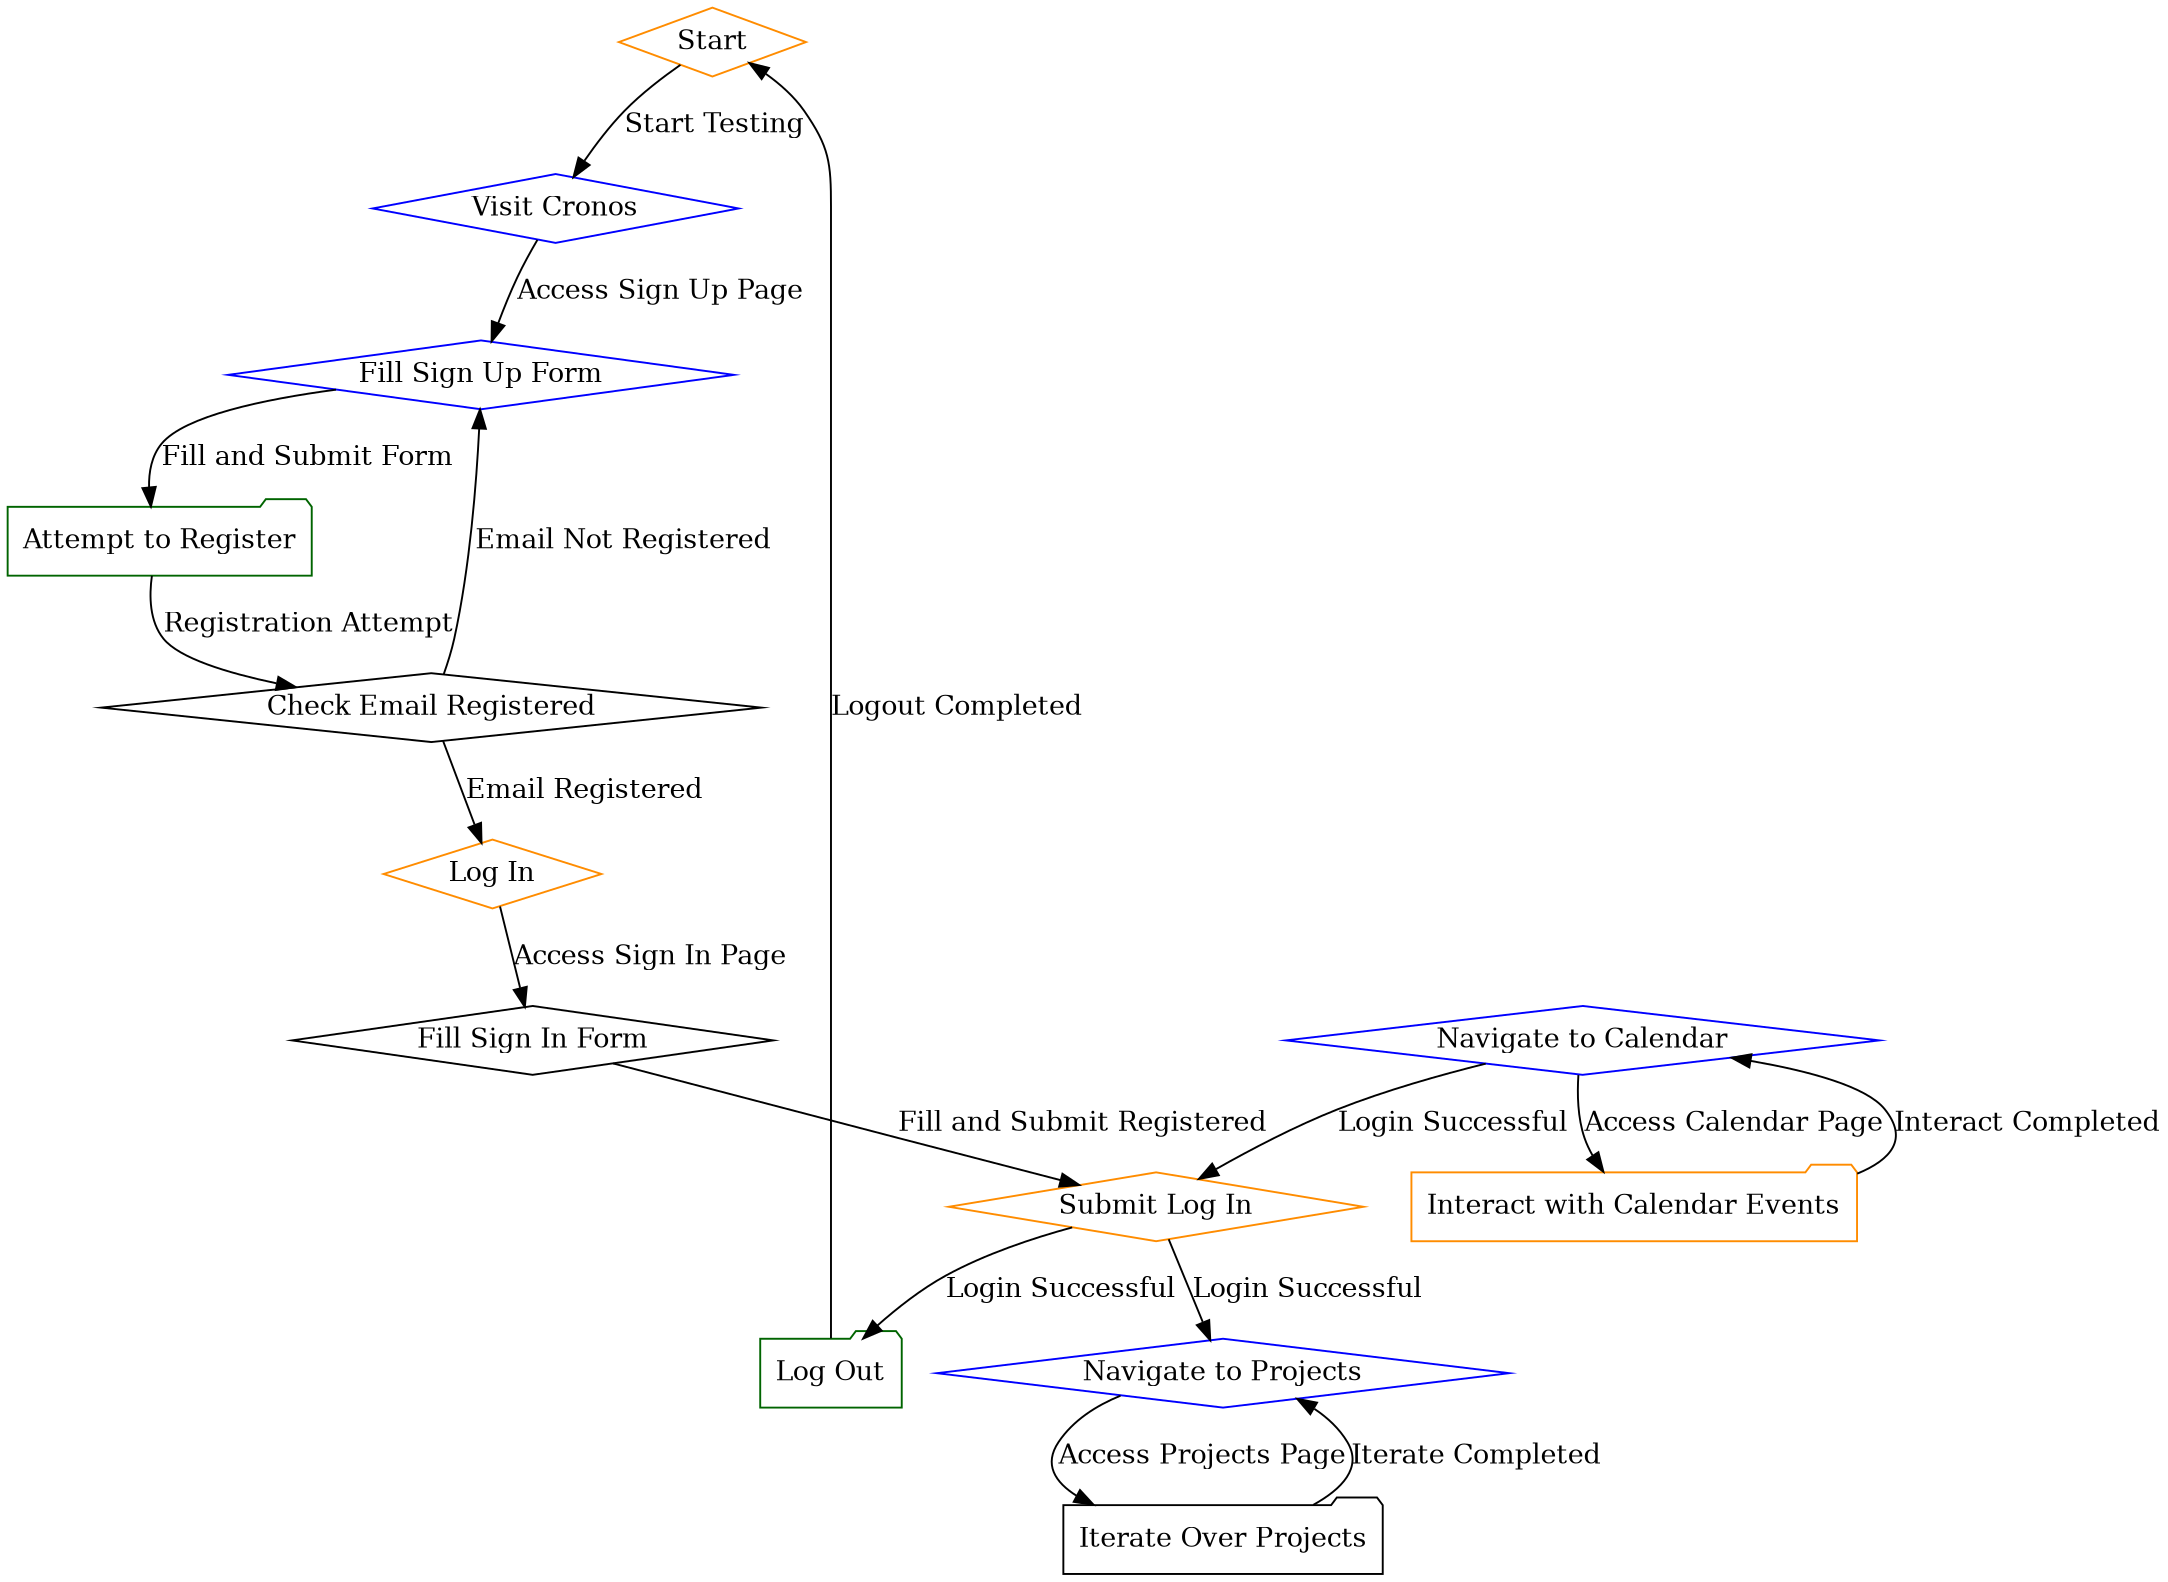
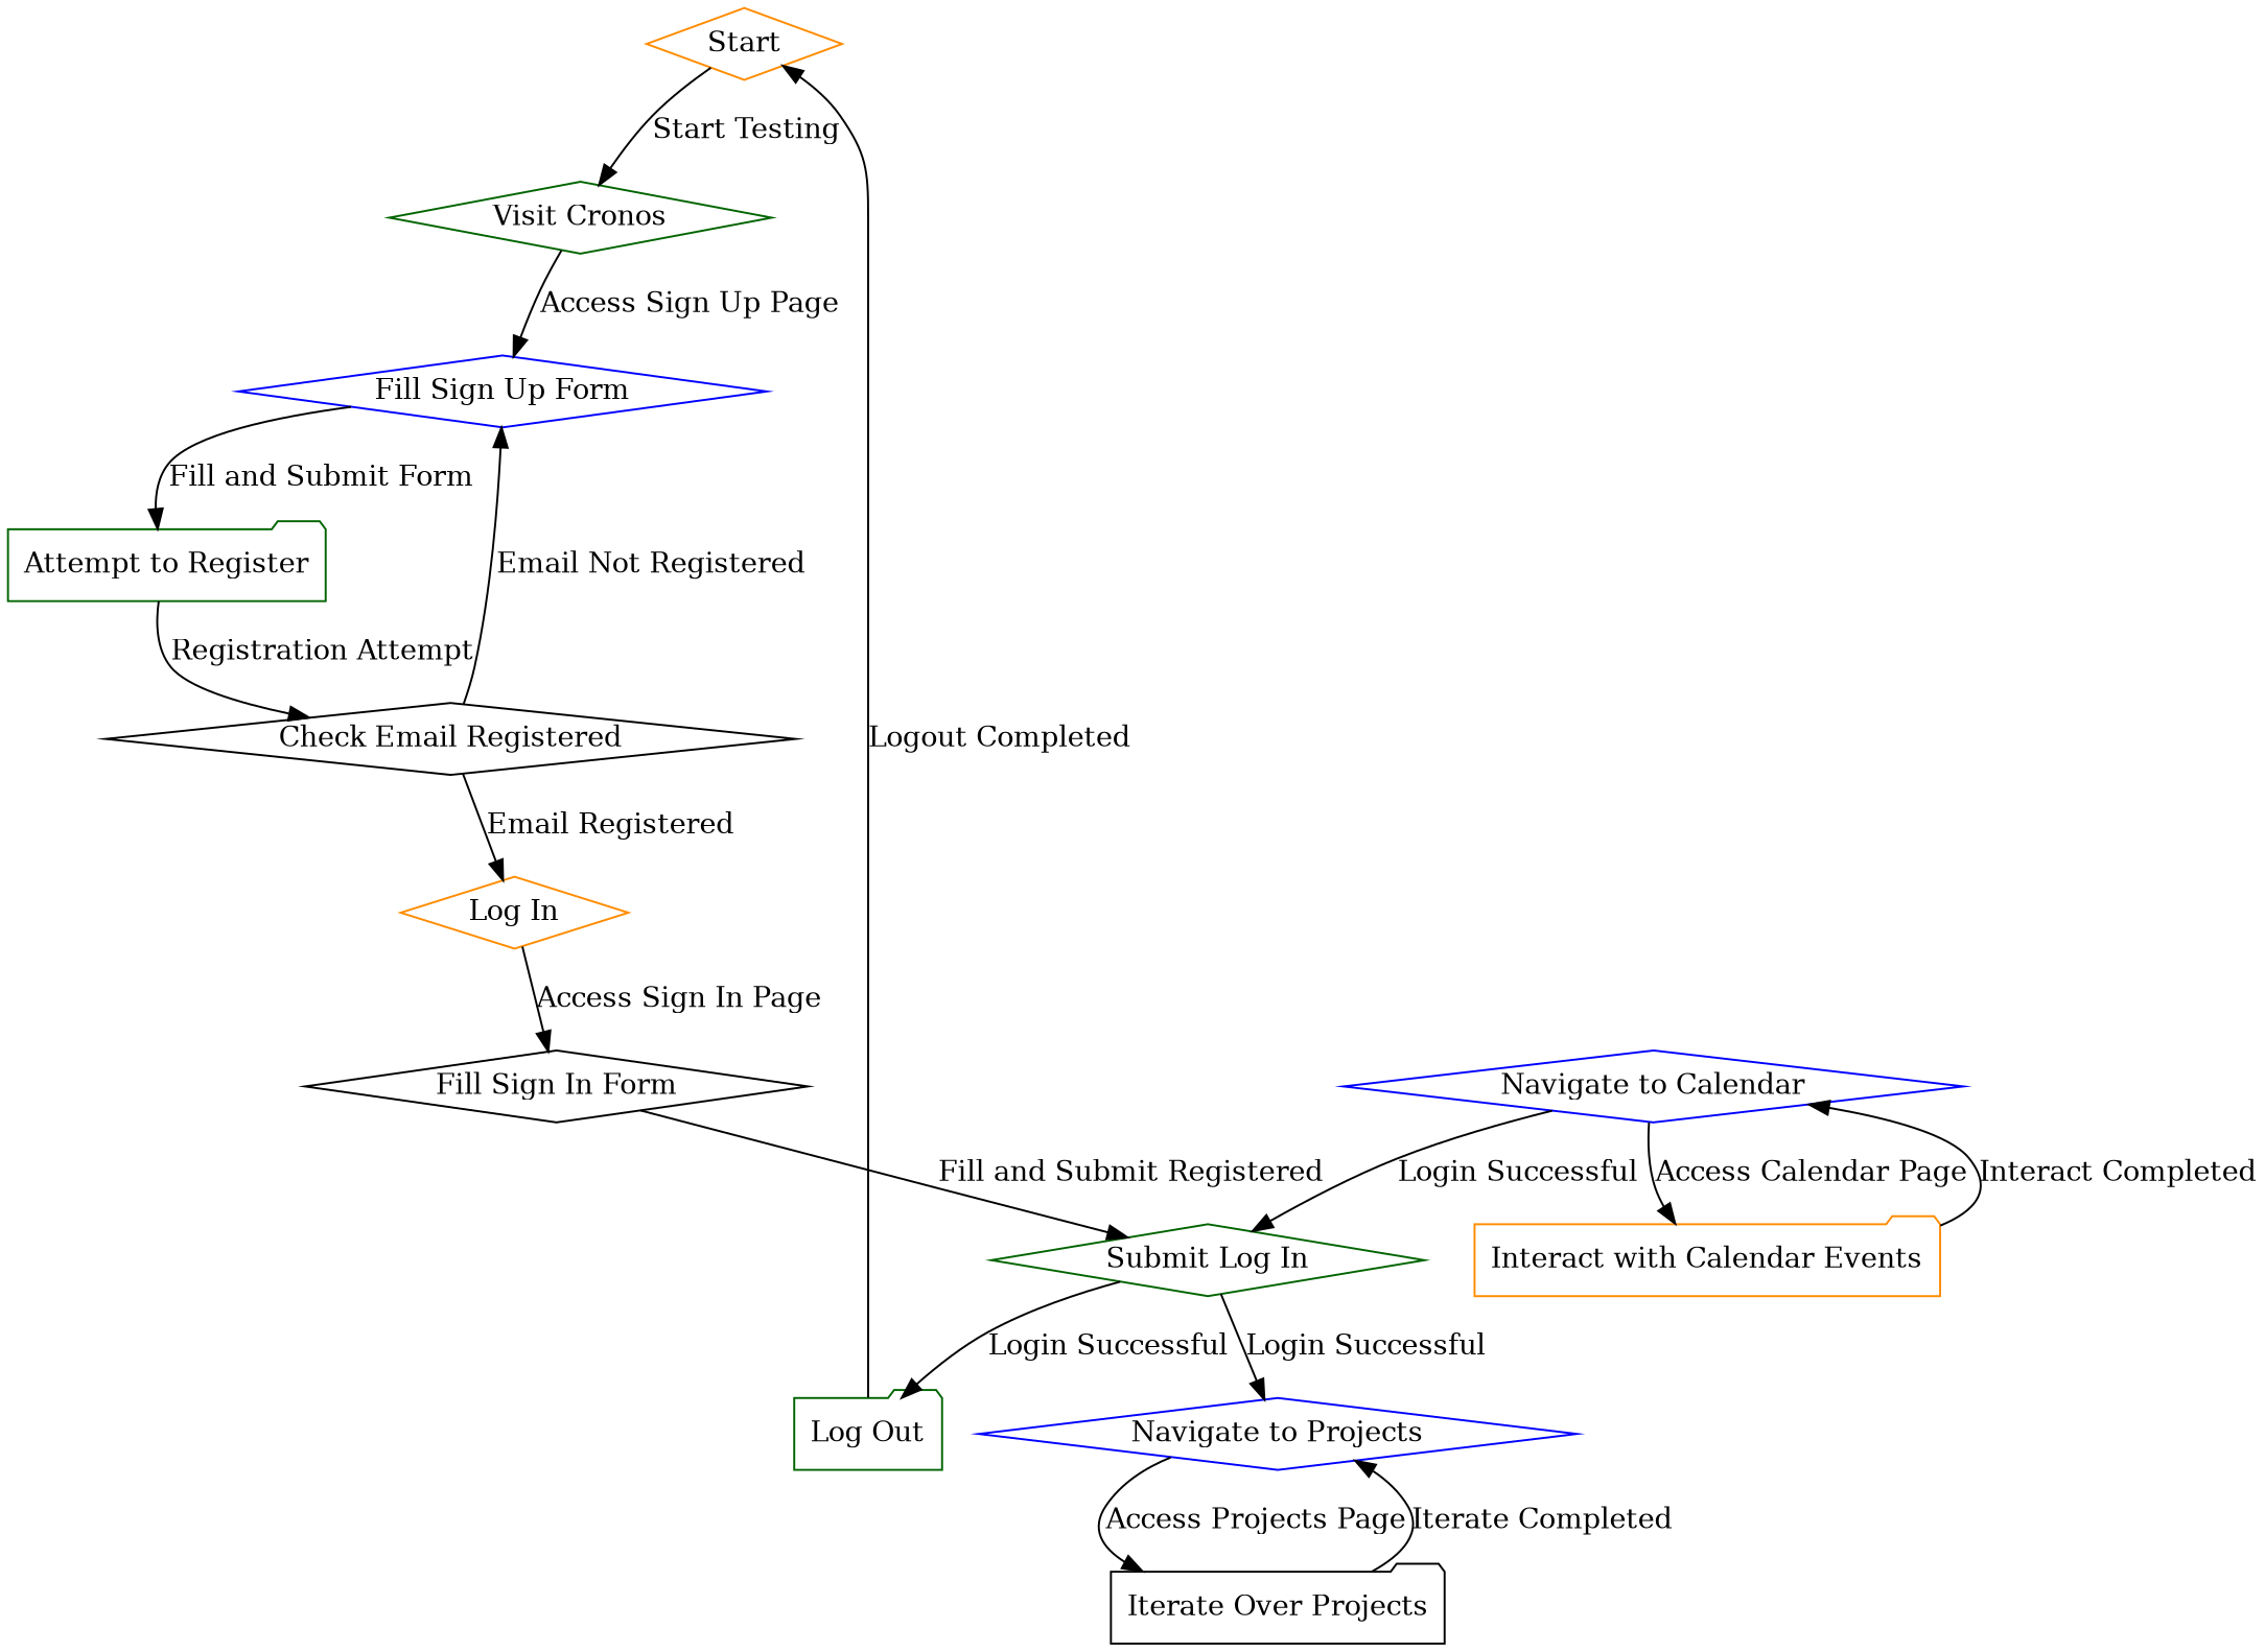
  digraph {
    node [color=darkgreen shape=diamond]
    n1 [color=darkorange label=Start]
-   n2 [color=blue label="Visit Cronos"]
+   n2 [label="Visit Cronos"]
    n3 [color=blue label="Fill Sign Up Form"]
    n4 [label="Attempt to Register" shape=folder]
    n5 [color=black label="Check Email Registered"]
    n6 [color=darkorange label="Log In"]
    n7 [color=black label="Fill Sign In Form"]
-   n8 [color=darkorange label="Submit Log In"]
+   n8 [label="Submit Log In"]
    n9 [color=blue label="Navigate to Projects"]
    n10 [label="Log Out" shape=folder]
    n11 [color=black label="Iterate Over Projects" shape=folder]
    n12 [color=blue label="Navigate to Calendar"]
    n13 [color=darkorange label="Interact with Calendar Events" shape=folder]
    n1 -> n2 [label="Start Testing"]
    n2 -> n3 [label="Access Sign Up Page"]
    n3 -> n4 [label="Fill and Submit Form"]
    n4 -> n5 [label="Registration Attempt"]
    n5 -> n3 [label="Email Not Registered"]
    n5 -> n6 [label="Email Registered"]
    n6 -> n7 [label="Access Sign In Page"]
    n7 -> n8 [label="Fill and Submit Registered"]
    n8 -> n9 [label="Login Successful"]
    n8 -> n10 [label="Login Successful"]
    n9 -> n11 [label="Access Projects Page"]
    n10 -> n1 [label="Logout Completed"]
    n11 -> n9 [label="Iterate Completed"]
    n12 -> n8 [label="Login Successful"]
    n12 -> n13 [label="Access Calendar Page"]
    n13 -> n12 [label="Interact Completed"]
  }
